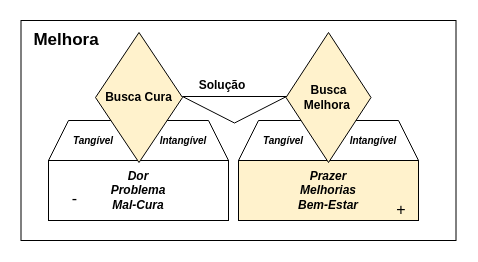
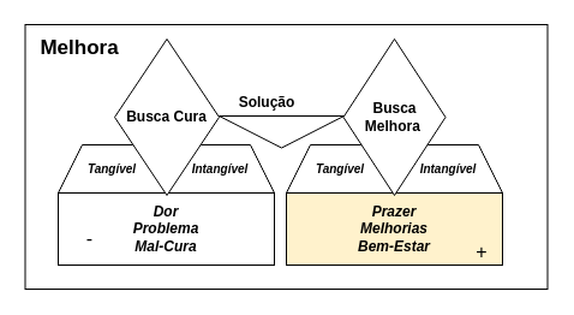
  <mxCell id="0" />
  <mxCell id="1" parent="0" />
  <mxCell id="2" value="" style="rounded=0;whiteSpace=wrap;html=1;" parent="1" vertex="1"><mxGeometry x="20.5" y="20" width="435" height="220" as="geometry" /></mxCell>
  <mxCell id="3" value="Tangível" style="shape=trapezoid;perimeter=trapezoidPerimeter;whiteSpace=wrap;html=1;fixedSize=1;fontStyle=3;fontSize=10;" parent="1" vertex="1"><mxGeometry x="48" y="120" width="90" height="40" as="geometry" /></mxCell>
  <mxCell id="4" value="Intangível" style="shape=trapezoid;perimeter=trapezoidPerimeter;whiteSpace=wrap;html=1;fixedSize=1;fontStyle=3;fontSize=10;" parent="1" vertex="1"><mxGeometry x="138" y="120" width="90" height="40" as="geometry" /></mxCell>
  <mxCell id="5" value="Dor&lt;div&gt;Problema&lt;/div&gt;&lt;div&gt;Mal-Cura&lt;/div&gt;" style="rounded=0;whiteSpace=wrap;html=1;fontStyle=3" parent="1" vertex="1"><mxGeometry x="48" y="160" width="180" height="60" as="geometry" /></mxCell>
  <mxCell id="6" value="&lt;div&gt;Prazer&lt;/div&gt;&lt;div&gt;Melhorias&lt;/div&gt;&lt;div&gt;Bem-Estar&lt;/div&gt;" style="rounded=0;whiteSpace=wrap;html=1;fontStyle=3;fillColor=#fff2cc;" parent="1" vertex="1"><mxGeometry x="238" y="160" width="180" height="60" as="geometry" /></mxCell>
  <mxCell id="7" value="Tangível" style="shape=trapezoid;perimeter=trapezoidPerimeter;whiteSpace=wrap;html=1;fixedSize=1;fontStyle=3;fontSize=10;" parent="1" vertex="1"><mxGeometry x="238" y="120" width="90" height="40" as="geometry" /></mxCell>
  <mxCell id="8" value="Intangível" style="shape=trapezoid;perimeter=trapezoidPerimeter;whiteSpace=wrap;html=1;fixedSize=1;fontStyle=3;fontSize=10;" parent="1" vertex="1"><mxGeometry x="328" y="120" width="90" height="40" as="geometry" /></mxCell>
- <mxCell id="9" value="Busca Cura" style="rhombus;whiteSpace=wrap;html=1;fontStyle=1;fillColor=#fff2cc;" parent="1" vertex="1"><mxGeometry x="95" y="32" width="87" height="130" as="geometry" /></mxCell>
- <mxCell id="10" value="Busca Melhora&amp;nbsp;" style="rhombus;whiteSpace=wrap;html=1;fontStyle=1;fillColor=#fff2cc;" parent="1" vertex="1"><mxGeometry x="285.5" y="32" width="85" height="130" as="geometry" /></mxCell>
+ <mxCell id="9" value="Busca Cura" style="rhombus;whiteSpace=wrap;html=1;fontStyle=1" parent="1" vertex="1"><mxGeometry x="95" y="32" width="87" height="130" as="geometry" /></mxCell>
+ <mxCell id="10" value="Busca Melhora&amp;nbsp;" style="rhombus;whiteSpace=wrap;html=1;fontStyle=1" parent="1" vertex="1"><mxGeometry x="285.5" y="32" width="85" height="130" as="geometry" /></mxCell>
  <mxCell id="11" value="" style="triangle;whiteSpace=wrap;html=1;rotation=90;" parent="1" vertex="1"><mxGeometry x="220.75" y="57.25" width="26.5" height="104" as="geometry" /></mxCell>
  <mxCell id="12" value="Solução" style="text;html=1;align=center;verticalAlign=middle;whiteSpace=wrap;rounded=1;fontStyle=1" parent="1" vertex="1"><mxGeometry x="192" y="70" width="60" height="30" as="geometry" /></mxCell>
  <mxCell id="13" value="Melhora" style="text;html=1;align=center;verticalAlign=middle;whiteSpace=wrap;rounded=0;fontSize=17;fontStyle=1" parent="1" vertex="1"><mxGeometry x="20.5" y="20" width="90" height="40" as="geometry" /></mxCell>
  <mxCell id="14" value="+" style="text;html=1;align=center;verticalAlign=middle;whiteSpace=wrap;rounded=0;fontSize=16;" parent="1" vertex="1"><mxGeometry x="370.5" y="198" width="60" height="22" as="geometry" /></mxCell>
  <mxCell id="15" value="-" style="text;html=1;align=center;verticalAlign=middle;whiteSpace=wrap;rounded=0;fontSize=16;rotation=0;" parent="1" vertex="1"><mxGeometry x="48" y="175" width="53" height="45" as="geometry" /></mxCell>
